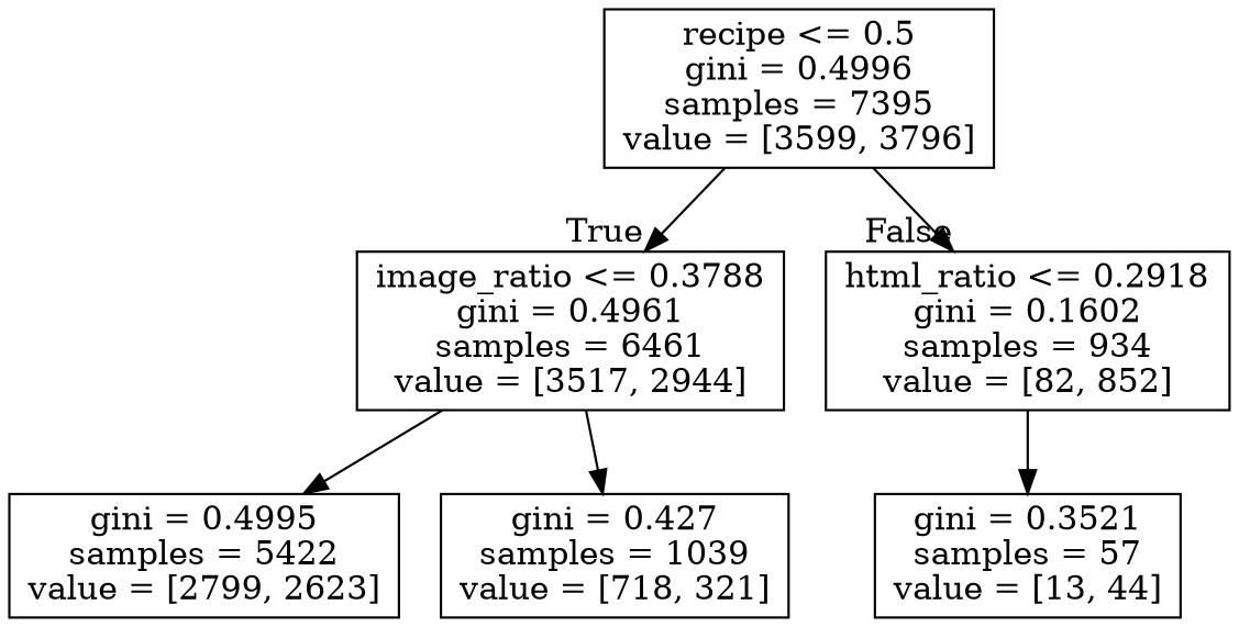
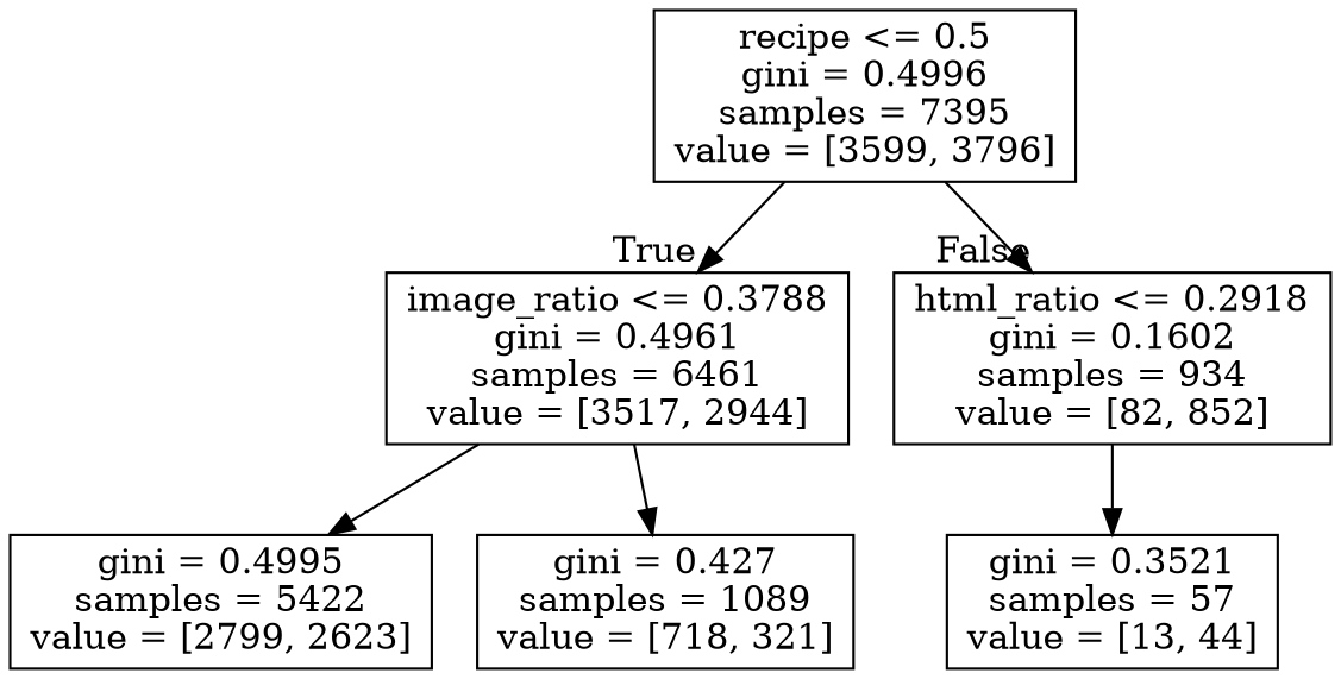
  digraph {
    node [shape=box]
    n1 [label="recipe <= 0.5\ngini = 0.4996\nsamples = 7395\nvalue = [3599, 3796]"]
    n2 [label="image_ratio <= 0.3788\ngini = 0.4961\nsamples = 6461\nvalue = [3517, 2944]"]
    n3 [label="html_ratio <= 0.2918\ngini = 0.1602\nsamples = 934\nvalue = [82, 852]"]
    n4 [label="gini = 0.4995\nsamples = 5422\nvalue = [2799, 2623]"]
-   n5 [label="gini = 0.427\nsamples = 1039\nvalue = [718, 321]"]
+   n5 [label="gini = 0.427\nsamples = 1089\nvalue = [718, 321]"]
    n6 [label="gini = 0.3521\nsamples = 57\nvalue = [13, 44]"]
    n1 -> n2 [headlabel=True labelangle=45 labeldistance=2.5]
    n1 -> n3 [headlabel=False labelangle=-45 labeldistance=2.5]
    n2 -> n4
    n2 -> n5
    n3 -> n6
  }
